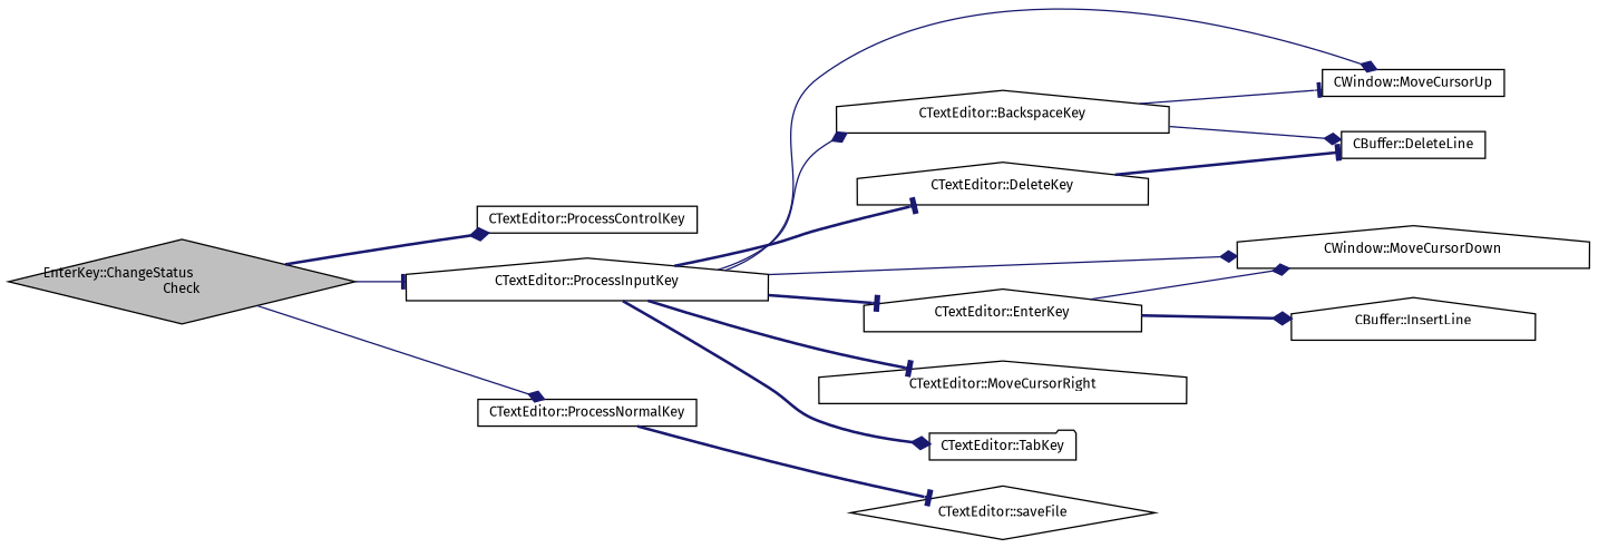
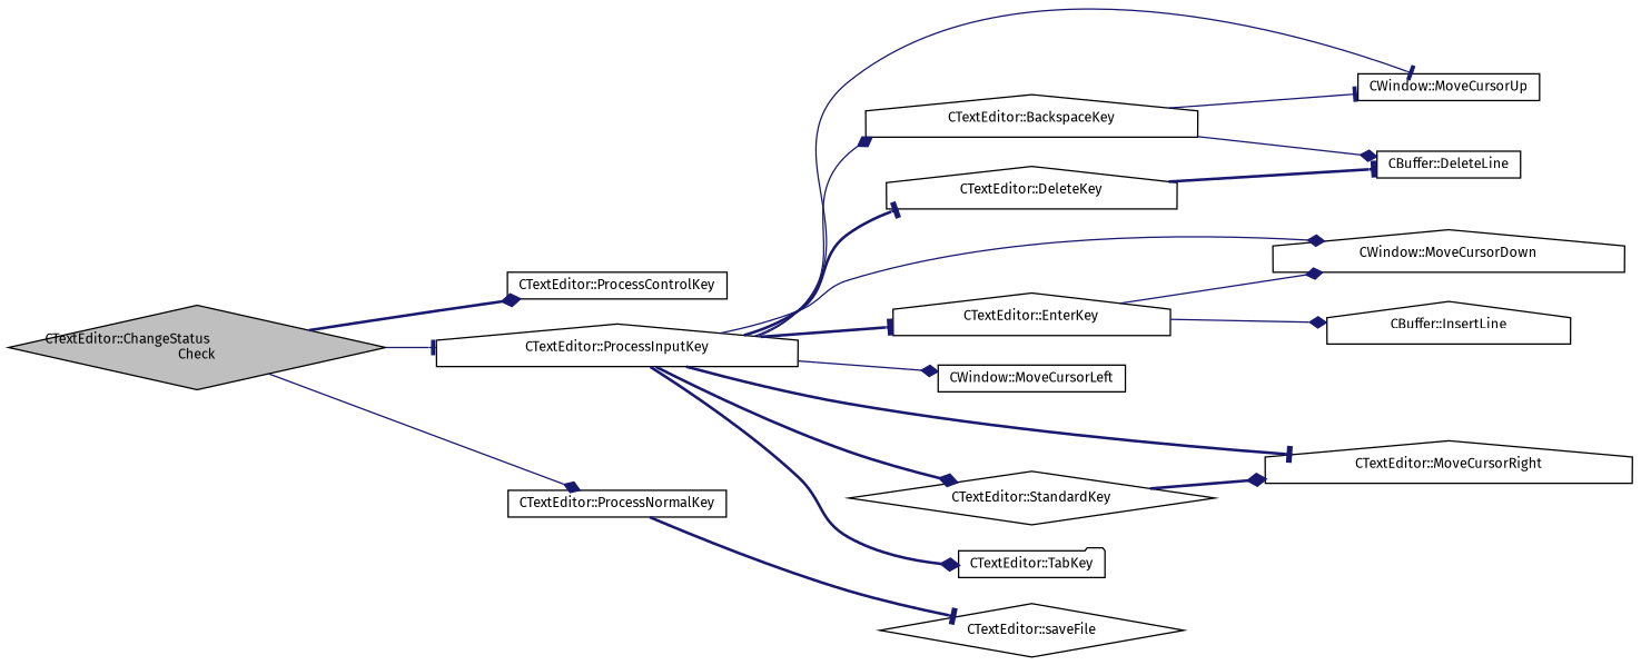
  digraph {
    fontname="Fira Sans"
    rankdir=LR
    node [color=black fillcolor=white fontname="Fira Sans" fontsize=10 shape=house style=filled]
    edge [arrowhead=diamond color=midnightblue fontname="Fira Sans" fontsize=10 labelfontname=Helvetica labelfontsize=10 style=bold]
-   n1 [fillcolor=grey75 fontcolor=black height=0.2 label="EnterKey::ChangeStatus\lCheck" shape=diamond width=0.4]
+   n1 [fillcolor=grey75 fontcolor=black height=0.2 label="CTextEditor::ChangeStatus\lCheck" shape=diamond width=0.4]
    n2 [height=0.2 label="CTextEditor::ProcessControlKey" shape=box width=0.4]
    n3 [height=0.2 label="CTextEditor::ProcessInputKey" width=0.4]
    n4 [height=0.2 label="CTextEditor::ProcessNormalKey" shape=box width=0.4]
    n5 [height=0.2 label="CTextEditor::BackspaceKey" width=0.4]
    n6 [height=0.2 label="CWindow::MoveCursorUp" shape=box width=0.4]
    n7 [height=0.2 label="CTextEditor::DeleteKey" width=0.4]
    n8 [height=0.2 label="CTextEditor::EnterKey" width=0.4]
    n9 [height=0.2 label="CWindow::MoveCursorDown" width=0.4]
+   n10 [height=0.2 label="CWindow::MoveCursorLeft" shape=box width=0.4]
    n11 [height=0.2 label="CTextEditor::MoveCursorRight" width=0.4]
+   n12 [height=0.2 label="CTextEditor::StandardKey" shape=diamond width=0.4]
    n13 [height=0.2 label="CTextEditor::TabKey" shape=folder width=0.4]
    n14 [height=0.2 label="CTextEditor::saveFile" shape=diamond width=0.4]
    n15 [height=0.2 label="CBuffer::DeleteLine" shape=box width=0.4]
    n16 [height=0.2 label="CBuffer::InsertLine" width=0.4]
    n1 -> n2
    n1 -> n3 [arrowhead=tee style=solid]
    n1 -> n4 [style=solid]
    n3 -> n5 [style=solid]
-   n3 -> n6 [style=solid]
+   n3 -> n6 [arrowhead=tee style=solid]
    n3 -> n7 [arrowhead=tee]
    n3 -> n8 [arrowhead=tee]
    n3 -> n9 [style=solid]
+   n3 -> n10 [style=solid]
    n3 -> n11 [arrowhead=tee]
+   n3 -> n12
    n3 -> n13
    n4 -> n14 [arrowhead=tee]
    n5 -> n6 [arrowhead=tee style=solid]
    n5 -> n15 [style=solid]
    n7 -> n15 [arrowhead=tee]
    n8 -> n9 [style=solid]
-   n8 -> n16
+   n8 -> n16 [style=solid]
+   n12 -> n11
  }
